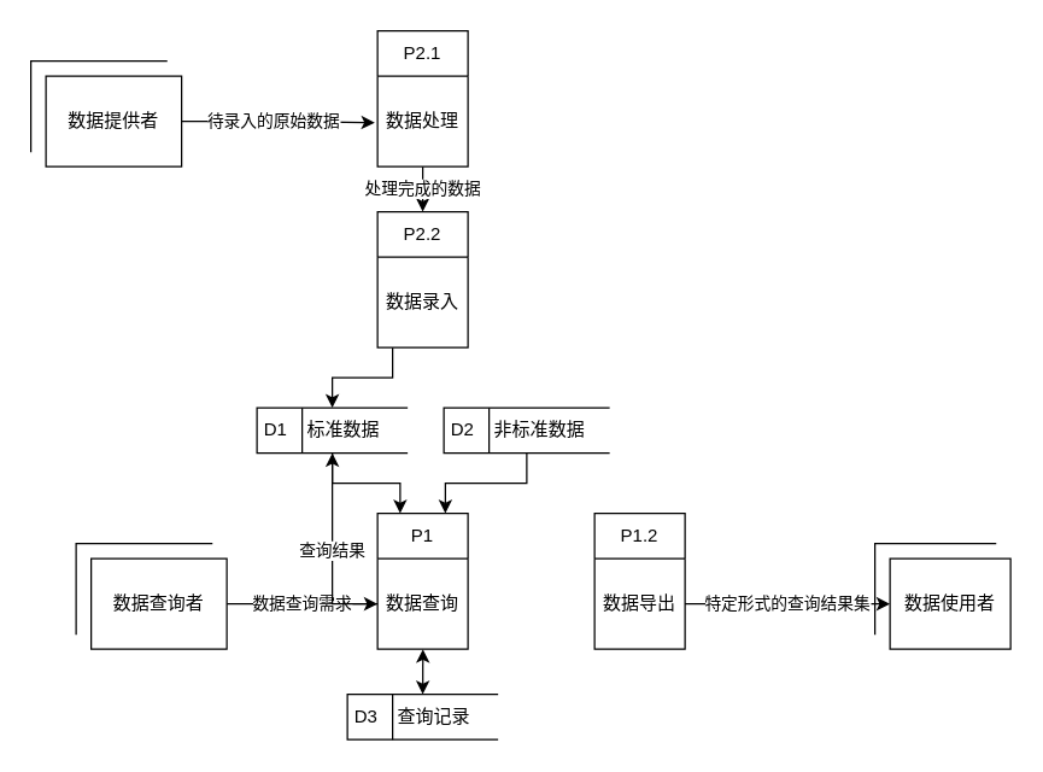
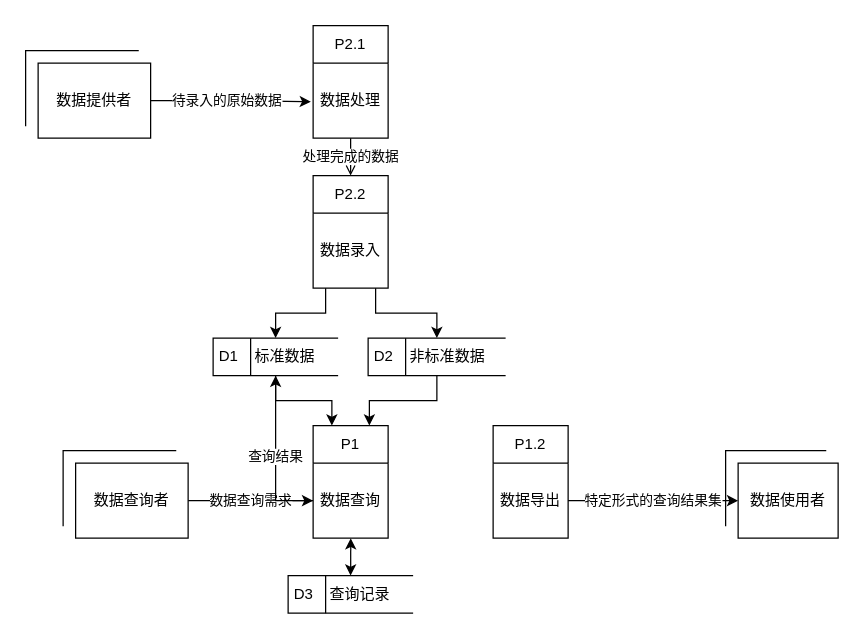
  <mxCell id="0" />
  <mxCell id="1" parent="0" />
  <mxCell id="2" value="数据查询需求" style="edgeStyle=orthogonalEdgeStyle;rounded=0;orthogonalLoop=1;jettySize=auto;html=1;entryX=0;entryY=0.5;entryDx=0;entryDy=0;" edge="1" parent="1" source="3" target="6"><mxGeometry relative="1" as="geometry"><mxPoint x="290" y="403" as="targetPoint" /></mxGeometry></mxCell>
  <mxCell id="3" value="数据查询者" style="rounded=0;whiteSpace=wrap;html=1;" vertex="1" parent="1"><mxGeometry x="60" y="370" width="90" height="60" as="geometry" /></mxCell>
  <mxCell id="4" value="特定形式的查询结果集" style="edgeStyle=orthogonalEdgeStyle;rounded=0;orthogonalLoop=1;jettySize=auto;html=1;entryX=0;entryY=0.5;entryDx=0;entryDy=0;exitX=1;exitY=0.5;exitDx=0;exitDy=0;" edge="1" parent="1" source="17" target="7"><mxGeometry relative="1" as="geometry"><mxPoint x="440" y="400" as="sourcePoint" /></mxGeometry></mxCell>
  <mxCell id="5" value="P1" style="swimlane;fontStyle=0;childLayout=stackLayout;horizontal=1;startSize=30;horizontalStack=0;resizeParent=1;resizeParentMax=0;resizeLast=0;collapsible=1;marginBottom=0;whiteSpace=wrap;html=1;" vertex="1" parent="1"><mxGeometry x="250" y="340" width="60" height="90" as="geometry" /></mxCell>
  <mxCell id="6" value="数据查询" style="text;strokeColor=none;fillColor=none;align=left;verticalAlign=middle;spacingLeft=4;spacingRight=4;overflow=hidden;points=[[0,0.5],[1,0.5]];portConstraint=eastwest;rotatable=0;whiteSpace=wrap;html=1;" vertex="1" parent="5"><mxGeometry y="30" width="60" height="60" as="geometry" /></mxCell>
  <mxCell id="7" value="数据使用者" style="rounded=0;whiteSpace=wrap;html=1;" vertex="1" parent="1"><mxGeometry x="590" y="370" width="80" height="60" as="geometry" /></mxCell>
  <mxCell id="8" value="" style="shape=partialRectangle;whiteSpace=wrap;html=1;bottom=0;right=0;fillColor=none;" vertex="1" parent="1"><mxGeometry x="50" y="360" width="90" height="60" as="geometry" /></mxCell>
  <mxCell id="9" value="" style="shape=partialRectangle;whiteSpace=wrap;html=1;bottom=0;right=0;fillColor=none;" vertex="1" parent="1"><mxGeometry x="580" y="360" width="80" height="60" as="geometry" /></mxCell>
  <mxCell id="10" style="edgeStyle=orthogonalEdgeStyle;rounded=0;orthogonalLoop=1;jettySize=auto;html=1;entryX=-0.03;entryY=0.514;entryDx=0;entryDy=0;entryPerimeter=0;" edge="1" parent="1" source="12" target="20"><mxGeometry relative="1" as="geometry"><mxPoint x="210" y="65" as="targetPoint" /></mxGeometry></mxCell>
  <mxCell id="11" value="待录入的原始数据" style="edgeLabel;html=1;align=center;verticalAlign=middle;resizable=0;points=[];" vertex="1" connectable="0" parent="10"><mxGeometry x="0.108" y="2" relative="1" as="geometry"><mxPoint x="-10" y="1" as="offset" /></mxGeometry></mxCell>
  <mxCell id="12" value="数据提供者" style="rounded=0;whiteSpace=wrap;html=1;" vertex="1" parent="1"><mxGeometry x="30" y="50" width="90" height="60" as="geometry" /></mxCell>
  <mxCell id="13" value="" style="shape=partialRectangle;whiteSpace=wrap;html=1;bottom=0;right=0;fillColor=none;" vertex="1" parent="1"><mxGeometry x="20" y="40" width="90" height="60" as="geometry" /></mxCell>
  <mxCell id="14" style="edgeStyle=orthogonalEdgeStyle;rounded=0;orthogonalLoop=1;jettySize=auto;html=1;entryX=0.25;entryY=0;entryDx=0;entryDy=0;" edge="1" parent="1" source="15" target="5"><mxGeometry relative="1" as="geometry" /></mxCell>
  <mxCell id="15" value="D1&amp;nbsp;&amp;nbsp;&amp;nbsp; 标准数据" style="html=1;dashed=0;whiteSpace=wrap;shape=mxgraph.dfd.dataStoreID;align=left;spacingLeft=3;points=[[0,0],[0.5,0],[1,0],[0,0.5],[1,0.5],[0,1],[0.5,1],[1,1]];" vertex="1" parent="1"><mxGeometry x="170" y="270" width="100" height="30" as="geometry" /></mxCell>
  <mxCell id="16" value="P1.2" style="swimlane;fontStyle=0;childLayout=stackLayout;horizontal=1;startSize=30;horizontalStack=0;resizeParent=1;resizeParentMax=0;resizeLast=0;collapsible=1;marginBottom=0;whiteSpace=wrap;html=1;" vertex="1" parent="1"><mxGeometry x="394" y="340" width="60" height="90" as="geometry" /></mxCell>
  <mxCell id="17" value="数据导出" style="text;strokeColor=none;fillColor=none;align=left;verticalAlign=middle;spacingLeft=4;spacingRight=4;overflow=hidden;points=[[0,0.5],[1,0.5]];portConstraint=eastwest;rotatable=0;whiteSpace=wrap;html=1;" vertex="1" parent="16"><mxGeometry y="30" width="60" height="60" as="geometry" /></mxCell>
- <mxCell id="18" value="处理完成的数据" style="edgeStyle=orthogonalEdgeStyle;rounded=0;orthogonalLoop=1;jettySize=auto;html=1;entryX=0.5;entryY=0;entryDx=0;entryDy=0;" edge="1" parent="1" source="19" target="23"><mxGeometry relative="1" as="geometry" /></mxCell>
+ <mxCell id="18" value="处理完成的数据" style="edgeStyle=orthogonalEdgeStyle;rounded=0;orthogonalLoop=1;jettySize=auto;html=1;entryX=0.5;entryY=0;entryDx=0;entryDy=0;endArrow=open;" edge="1" parent="1" source="19" target="23"><mxGeometry relative="1" as="geometry" /></mxCell>
  <mxCell id="19" value="P2.1" style="swimlane;fontStyle=0;childLayout=stackLayout;horizontal=1;startSize=30;horizontalStack=0;resizeParent=1;resizeParentMax=0;resizeLast=0;collapsible=1;marginBottom=0;whiteSpace=wrap;html=1;" vertex="1" parent="1"><mxGeometry x="250" y="20" width="60" height="90" as="geometry" /></mxCell>
  <mxCell id="20" value="数据处理" style="text;strokeColor=none;fillColor=none;align=left;verticalAlign=middle;spacingLeft=4;spacingRight=4;overflow=hidden;points=[[0,0.5],[1,0.5]];portConstraint=eastwest;rotatable=0;whiteSpace=wrap;html=1;" vertex="1" parent="19"><mxGeometry y="30" width="60" height="60" as="geometry" /></mxCell>
  <mxCell id="21" style="edgeStyle=orthogonalEdgeStyle;rounded=0;orthogonalLoop=1;jettySize=auto;html=1;" edge="1" parent="1" source="23" target="15"><mxGeometry relative="1" as="geometry"><Array as="points"><mxPoint x="260" y="250" /><mxPoint x="220" y="250" /></Array></mxGeometry></mxCell>
+ <mxCell id="22" style="edgeStyle=orthogonalEdgeStyle;rounded=0;orthogonalLoop=1;jettySize=auto;html=1;entryX=0.5;entryY=0;entryDx=0;entryDy=0;" edge="1" parent="1" source="23" target="26"><mxGeometry relative="1" as="geometry"><Array as="points"><mxPoint x="300" y="250" /><mxPoint x="349" y="250" /></Array></mxGeometry></mxCell>
  <mxCell id="23" value="P2.2" style="swimlane;fontStyle=0;childLayout=stackLayout;horizontal=1;startSize=30;horizontalStack=0;resizeParent=1;resizeParentMax=0;resizeLast=0;collapsible=1;marginBottom=0;whiteSpace=wrap;html=1;" vertex="1" parent="1"><mxGeometry x="250" y="140" width="60" height="90" as="geometry"><mxRectangle x="490" y="20" width="60" height="30" as="alternateBounds" /></mxGeometry></mxCell>
  <mxCell id="24" value="数据录入" style="text;strokeColor=none;fillColor=none;align=left;verticalAlign=middle;spacingLeft=4;spacingRight=4;overflow=hidden;points=[[0,0.5],[1,0.5]];portConstraint=eastwest;rotatable=0;whiteSpace=wrap;html=1;" vertex="1" parent="23"><mxGeometry y="30" width="60" height="60" as="geometry" /></mxCell>
  <mxCell id="25" style="edgeStyle=orthogonalEdgeStyle;rounded=0;orthogonalLoop=1;jettySize=auto;html=1;entryX=0.75;entryY=0;entryDx=0;entryDy=0;" edge="1" parent="1" source="26" target="5"><mxGeometry relative="1" as="geometry" /></mxCell>
  <mxCell id="26" value="D2 &amp;nbsp;&amp;nbsp; &lt;span style=&quot;white-space: pre;&quot;&gt;非标准&lt;/span&gt;数据" style="html=1;dashed=0;whiteSpace=wrap;shape=mxgraph.dfd.dataStoreID;align=left;spacingLeft=3;points=[[0,0],[0.5,0],[1,0],[0,0.5],[1,0.5],[0,1],[0.5,1],[1,1]];" vertex="1" parent="1"><mxGeometry x="294" y="270" width="110" height="30" as="geometry" /></mxCell>
  <mxCell id="27" value="D3 &amp;nbsp;&amp;nbsp; 查询记录" style="html=1;dashed=0;whiteSpace=wrap;shape=mxgraph.dfd.dataStoreID;align=left;spacingLeft=3;points=[[0,0],[0.5,0],[1,0],[0,0.5],[1,0.5],[0,1],[0.5,1],[1,1]];" vertex="1" parent="1"><mxGeometry x="230" y="460" width="100" height="30" as="geometry" /></mxCell>
  <mxCell id="28" value="查询结果" style="edgeStyle=orthogonalEdgeStyle;rounded=0;orthogonalLoop=1;jettySize=auto;html=1;" edge="1" parent="1" source="6" target="15"><mxGeometry relative="1" as="geometry" /></mxCell>
  <mxCell id="29" value="" style="endArrow=classic;startArrow=classic;html=1;rounded=0;exitX=0.5;exitY=0;exitDx=0;exitDy=0;entryX=0.502;entryY=1.002;entryDx=0;entryDy=0;entryPerimeter=0;" edge="1" parent="1" source="27" target="6"><mxGeometry width="50" height="50" relative="1" as="geometry"><mxPoint x="380" y="520" as="sourcePoint" /><mxPoint x="280" y="440" as="targetPoint" /></mxGeometry></mxCell>
